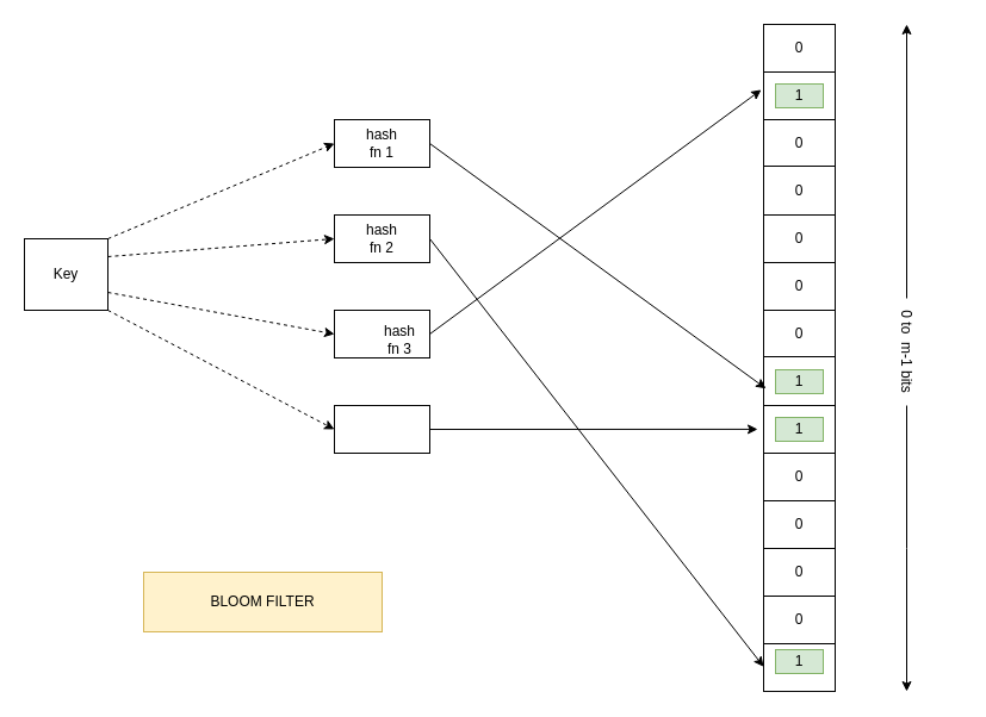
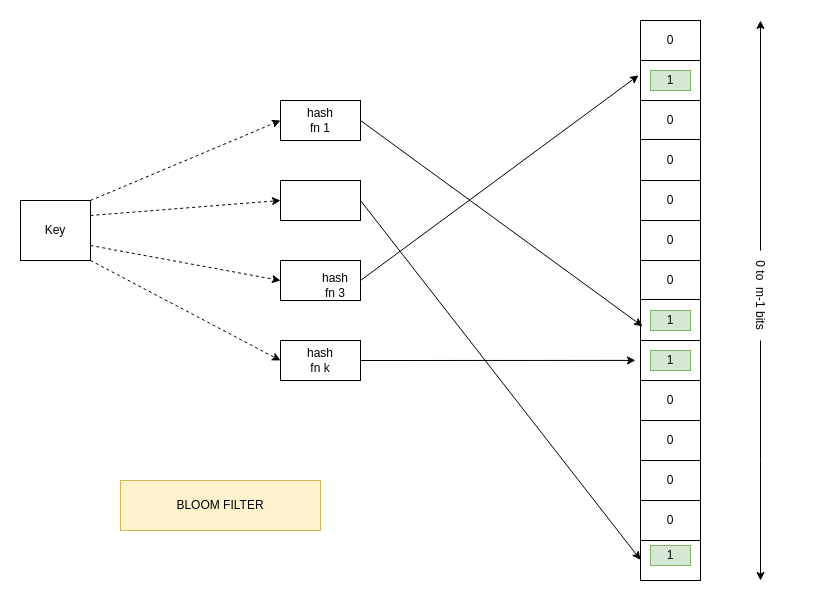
  <mxCell id="0" />
  <mxCell id="1" parent="0" />
  <mxCell id="2" value="" style="rounded=0;whiteSpace=wrap;html=1;direction=south;" vertex="1" parent="1"><mxGeometry x="640" y="20" width="60" height="560" as="geometry" /></mxCell>
  <mxCell id="3" value="" style="rounded=0;whiteSpace=wrap;html=1;" vertex="1" parent="1"><mxGeometry x="280" y="180" width="80" height="40" as="geometry" /></mxCell>
  <mxCell id="4" value="" style="rounded=0;whiteSpace=wrap;html=1;" vertex="1" parent="1"><mxGeometry x="280" y="260" width="80" height="40" as="geometry" /></mxCell>
  <mxCell id="5" value="" style="rounded=0;whiteSpace=wrap;html=1;" vertex="1" parent="1"><mxGeometry x="280" y="340" width="80" height="40" as="geometry" /></mxCell>
  <mxCell id="6" value="" style="rounded=0;whiteSpace=wrap;html=1;" vertex="1" parent="1"><mxGeometry x="280" y="100" width="80" height="40" as="geometry" /></mxCell>
  <mxCell id="7" value="" style="endArrow=none;html=1;" edge="1" parent="1"><mxGeometry width="50" height="50" relative="1" as="geometry"><mxPoint x="640" y="60" as="sourcePoint" /><mxPoint x="700" y="60" as="targetPoint" /></mxGeometry></mxCell>
  <mxCell id="8" value="" style="endArrow=none;html=1;" edge="1" parent="1"><mxGeometry width="50" height="50" relative="1" as="geometry"><mxPoint x="640" y="100" as="sourcePoint" /><mxPoint x="700" y="100" as="targetPoint" /></mxGeometry></mxCell>
  <mxCell id="9" value="" style="endArrow=none;html=1;" edge="1" parent="1"><mxGeometry width="50" height="50" relative="1" as="geometry"><mxPoint x="640" y="139" as="sourcePoint" /><mxPoint x="700" y="139" as="targetPoint" /></mxGeometry></mxCell>
  <mxCell id="10" value="" style="endArrow=none;html=1;" edge="1" parent="1"><mxGeometry width="50" height="50" relative="1" as="geometry"><mxPoint x="640" y="180" as="sourcePoint" /><mxPoint x="700" y="180" as="targetPoint" /></mxGeometry></mxCell>
  <mxCell id="11" value="" style="endArrow=none;html=1;" edge="1" parent="1"><mxGeometry width="50" height="50" relative="1" as="geometry"><mxPoint x="640" y="220" as="sourcePoint" /><mxPoint x="700" y="220" as="targetPoint" /></mxGeometry></mxCell>
  <mxCell id="12" value="" style="endArrow=none;html=1;" edge="1" parent="1"><mxGeometry width="50" height="50" relative="1" as="geometry"><mxPoint x="640" y="260" as="sourcePoint" /><mxPoint x="700" y="260" as="targetPoint" /></mxGeometry></mxCell>
  <mxCell id="13" value="" style="endArrow=none;html=1;" edge="1" parent="1"><mxGeometry width="50" height="50" relative="1" as="geometry"><mxPoint x="640" y="299" as="sourcePoint" /><mxPoint x="700" y="299" as="targetPoint" /></mxGeometry></mxCell>
  <mxCell id="14" value="" style="endArrow=none;html=1;" edge="1" parent="1"><mxGeometry width="50" height="50" relative="1" as="geometry"><mxPoint x="640" y="340" as="sourcePoint" /><mxPoint x="700" y="340" as="targetPoint" /></mxGeometry></mxCell>
  <mxCell id="15" value="" style="endArrow=none;html=1;" edge="1" parent="1"><mxGeometry width="50" height="50" relative="1" as="geometry"><mxPoint x="640" y="380" as="sourcePoint" /><mxPoint x="700" y="380" as="targetPoint" /></mxGeometry></mxCell>
  <mxCell id="16" value="" style="endArrow=none;html=1;" edge="1" parent="1"><mxGeometry width="50" height="50" relative="1" as="geometry"><mxPoint x="640" y="420" as="sourcePoint" /><mxPoint x="700" y="420" as="targetPoint" /></mxGeometry></mxCell>
  <mxCell id="17" value="" style="endArrow=none;html=1;" edge="1" parent="1"><mxGeometry width="50" height="50" relative="1" as="geometry"><mxPoint x="640" y="460" as="sourcePoint" /><mxPoint x="700" y="460" as="targetPoint" /></mxGeometry></mxCell>
  <mxCell id="18" value="" style="endArrow=none;html=1;" edge="1" parent="1"><mxGeometry width="50" height="50" relative="1" as="geometry"><mxPoint x="640" y="500" as="sourcePoint" /><mxPoint x="700" y="500" as="targetPoint" /></mxGeometry></mxCell>
  <mxCell id="19" value="" style="endArrow=none;html=1;" edge="1" parent="1"><mxGeometry width="50" height="50" relative="1" as="geometry"><mxPoint x="640" y="540" as="sourcePoint" /><mxPoint x="700" y="540" as="targetPoint" /></mxGeometry></mxCell>
  <mxCell id="20" value="" style="endArrow=classic;html=1;exitX=1;exitY=0.5;exitDx=0;exitDy=0;entryX=0.546;entryY=0.967;entryDx=0;entryDy=0;entryPerimeter=0;" edge="1" parent="1" source="6" target="2"><mxGeometry width="50" height="50" relative="1" as="geometry"><mxPoint x="390" y="350" as="sourcePoint" /><mxPoint x="440" y="300" as="targetPoint" /></mxGeometry></mxCell>
  <mxCell id="21" value="" style="endArrow=classic;html=1;exitX=1;exitY=0.5;exitDx=0;exitDy=0;entryX=0.963;entryY=1;entryDx=0;entryDy=0;entryPerimeter=0;" edge="1" parent="1" source="3" target="2"><mxGeometry width="50" height="50" relative="1" as="geometry"><mxPoint x="390" y="350" as="sourcePoint" /><mxPoint x="440" y="300" as="targetPoint" /></mxGeometry></mxCell>
  <mxCell id="22" value="" style="endArrow=classic;html=1;exitX=1;exitY=0.5;exitDx=0;exitDy=0;entryX=0.098;entryY=1.033;entryDx=0;entryDy=0;entryPerimeter=0;" edge="1" parent="1" source="4" target="2"><mxGeometry width="50" height="50" relative="1" as="geometry"><mxPoint x="390" y="350" as="sourcePoint" /><mxPoint x="440" y="300" as="targetPoint" /></mxGeometry></mxCell>
  <mxCell id="23" value="" style="endArrow=classic;html=1;exitX=1;exitY=0.5;exitDx=0;exitDy=0;entryX=0.607;entryY=1.083;entryDx=0;entryDy=0;entryPerimeter=0;" edge="1" parent="1" source="5" target="2"><mxGeometry width="50" height="50" relative="1" as="geometry"><mxPoint x="390" y="350" as="sourcePoint" /><mxPoint x="440" y="300" as="targetPoint" /></mxGeometry></mxCell>
  <mxCell id="24" value="1" style="text;html=1;strokeColor=#82b366;fillColor=#d5e8d4;align=center;verticalAlign=middle;whiteSpace=wrap;rounded=0;" vertex="1" parent="1"><mxGeometry x="650" y="70" width="40" height="20" as="geometry" /></mxCell>
  <mxCell id="25" value="1" style="text;html=1;strokeColor=#82b366;fillColor=#d5e8d4;align=center;verticalAlign=middle;whiteSpace=wrap;rounded=0;" vertex="1" parent="1"><mxGeometry x="650" y="310" width="40" height="20" as="geometry" /></mxCell>
  <mxCell id="26" value="1" style="text;html=1;strokeColor=#82b366;fillColor=#d5e8d4;align=center;verticalAlign=middle;whiteSpace=wrap;rounded=0;" vertex="1" parent="1"><mxGeometry x="650" y="350" width="40" height="20" as="geometry" /></mxCell>
  <mxCell id="27" value="1" style="text;html=1;strokeColor=#82b366;fillColor=#d5e8d4;align=center;verticalAlign=middle;whiteSpace=wrap;rounded=0;" vertex="1" parent="1"><mxGeometry x="650" y="545" width="40" height="20" as="geometry" /></mxCell>
  <mxCell id="28" value="0" style="text;html=1;strokeColor=none;fillColor=none;align=center;verticalAlign=middle;whiteSpace=wrap;rounded=0;" vertex="1" parent="1"><mxGeometry x="650" y="30" width="40" height="20" as="geometry" /></mxCell>
  <mxCell id="29" value="0" style="text;html=1;strokeColor=none;fillColor=none;align=center;verticalAlign=middle;whiteSpace=wrap;rounded=0;" vertex="1" parent="1"><mxGeometry x="650" y="110" width="40" height="20" as="geometry" /></mxCell>
  <mxCell id="30" value="0" style="text;html=1;strokeColor=none;fillColor=none;align=center;verticalAlign=middle;whiteSpace=wrap;rounded=0;" vertex="1" parent="1"><mxGeometry x="650" y="150" width="40" height="20" as="geometry" /></mxCell>
  <mxCell id="31" value="0" style="text;html=1;strokeColor=none;fillColor=none;align=center;verticalAlign=middle;whiteSpace=wrap;rounded=0;" vertex="1" parent="1"><mxGeometry x="650" y="190" width="40" height="20" as="geometry" /></mxCell>
  <mxCell id="32" value="0" style="text;html=1;strokeColor=none;fillColor=none;align=center;verticalAlign=middle;whiteSpace=wrap;rounded=0;" vertex="1" parent="1"><mxGeometry x="650" y="230" width="40" height="20" as="geometry" /></mxCell>
  <mxCell id="33" value="0" style="text;html=1;strokeColor=none;fillColor=none;align=center;verticalAlign=middle;whiteSpace=wrap;rounded=0;" vertex="1" parent="1"><mxGeometry x="650" y="270" width="40" height="20" as="geometry" /></mxCell>
  <mxCell id="34" value="0" style="text;html=1;strokeColor=none;fillColor=none;align=center;verticalAlign=middle;whiteSpace=wrap;rounded=0;" vertex="1" parent="1"><mxGeometry x="650" y="390" width="40" height="20" as="geometry" /></mxCell>
  <mxCell id="35" value="0" style="text;html=1;strokeColor=none;fillColor=none;align=center;verticalAlign=middle;whiteSpace=wrap;rounded=0;" vertex="1" parent="1"><mxGeometry x="650" y="430" width="40" height="20" as="geometry" /></mxCell>
  <mxCell id="36" value="0" style="text;html=1;strokeColor=none;fillColor=none;align=center;verticalAlign=middle;whiteSpace=wrap;rounded=0;" vertex="1" parent="1"><mxGeometry x="650" y="470" width="40" height="20" as="geometry" /></mxCell>
  <mxCell id="37" value="0" style="text;html=1;strokeColor=none;fillColor=none;align=center;verticalAlign=middle;whiteSpace=wrap;rounded=0;" vertex="1" parent="1"><mxGeometry x="650" y="510" width="40" height="20" as="geometry" /></mxCell>
  <mxCell id="38" value="hash fn 1" style="text;html=1;strokeColor=none;fillColor=none;align=center;verticalAlign=middle;whiteSpace=wrap;rounded=0;" vertex="1" parent="1"><mxGeometry x="300" y="110" width="40" height="20" as="geometry" /></mxCell>
- <mxCell id="39" value="hash fn 2" style="text;html=1;strokeColor=none;fillColor=none;align=center;verticalAlign=middle;whiteSpace=wrap;rounded=0;" vertex="1" parent="1"><mxGeometry x="300" y="190" width="40" height="20" as="geometry" /></mxCell>
  <mxCell id="40" value="hash fn 3" style="text;html=1;strokeColor=none;fillColor=none;align=center;verticalAlign=middle;whiteSpace=wrap;rounded=0;" vertex="1" parent="1"><mxGeometry x="315" y="275" width="40" height="20" as="geometry" /></mxCell>
+ <mxCell id="41" value="hash fn k" style="text;html=1;strokeColor=none;fillColor=none;align=center;verticalAlign=middle;whiteSpace=wrap;rounded=0;" vertex="1" parent="1"><mxGeometry x="300" y="350" width="40" height="20" as="geometry" /></mxCell>
  <mxCell id="42" style="edgeStyle=orthogonalEdgeStyle;rounded=0;orthogonalLoop=1;jettySize=auto;html=1;" edge="1" parent="1" source="44"><mxGeometry relative="1" as="geometry"><mxPoint x="760" y="580" as="targetPoint" /></mxGeometry></mxCell>
  <mxCell id="43" style="edgeStyle=orthogonalEdgeStyle;rounded=0;orthogonalLoop=1;jettySize=auto;html=1;" edge="1" parent="1" source="44"><mxGeometry relative="1" as="geometry"><mxPoint x="760" y="20" as="targetPoint" /></mxGeometry></mxCell>
  <mxCell id="44" value="0 to &amp;nbsp;m-1 bits" style="text;html=1;strokeColor=none;fillColor=none;align=center;verticalAlign=middle;whiteSpace=wrap;rounded=0;rotation=90;" vertex="1" parent="1"><mxGeometry x="715" y="285" width="90" height="20" as="geometry" /></mxCell>
  <mxCell id="45" value="" style="rounded=0;whiteSpace=wrap;html=1;" vertex="1" parent="1"><mxGeometry x="20" y="200" width="70" height="60" as="geometry" /></mxCell>
  <mxCell id="46" value="Key" style="text;html=1;strokeColor=none;fillColor=none;align=center;verticalAlign=middle;whiteSpace=wrap;rounded=0;" vertex="1" parent="1"><mxGeometry x="35" y="220" width="40" height="20" as="geometry" /></mxCell>
  <mxCell id="47" value="" style="endArrow=classic;html=1;dashed=1;exitX=1;exitY=0;exitDx=0;exitDy=0;entryX=0;entryY=0.5;entryDx=0;entryDy=0;" edge="1" parent="1" source="45" target="6"><mxGeometry width="50" height="50" relative="1" as="geometry"><mxPoint x="390" y="350" as="sourcePoint" /><mxPoint x="440" y="300" as="targetPoint" /></mxGeometry></mxCell>
  <mxCell id="48" value="" style="endArrow=classic;html=1;dashed=1;exitX=1;exitY=0.25;exitDx=0;exitDy=0;entryX=0;entryY=0.5;entryDx=0;entryDy=0;" edge="1" parent="1" source="45" target="3"><mxGeometry width="50" height="50" relative="1" as="geometry"><mxPoint x="100" y="225" as="sourcePoint" /><mxPoint x="290" y="130" as="targetPoint" /></mxGeometry></mxCell>
  <mxCell id="49" value="" style="endArrow=classic;html=1;dashed=1;exitX=1;exitY=0.75;exitDx=0;exitDy=0;entryX=0;entryY=0.5;entryDx=0;entryDy=0;" edge="1" parent="1" source="45" target="4"><mxGeometry width="50" height="50" relative="1" as="geometry"><mxPoint x="110" y="235" as="sourcePoint" /><mxPoint x="300" y="140" as="targetPoint" /></mxGeometry></mxCell>
  <mxCell id="50" value="" style="endArrow=classic;html=1;dashed=1;exitX=1;exitY=1;exitDx=0;exitDy=0;entryX=0;entryY=0.5;entryDx=0;entryDy=0;" edge="1" parent="1" source="45" target="5"><mxGeometry width="50" height="50" relative="1" as="geometry"><mxPoint x="120" y="245" as="sourcePoint" /><mxPoint x="310" y="150" as="targetPoint" /></mxGeometry></mxCell>
  <mxCell id="51" value="BLOOM FILTER" style="text;html=1;strokeColor=#d6b656;fillColor=#fff2cc;align=center;verticalAlign=middle;whiteSpace=wrap;rounded=0;" vertex="1" parent="1"><mxGeometry x="120" y="480" width="200" height="50" as="geometry" /></mxCell>
